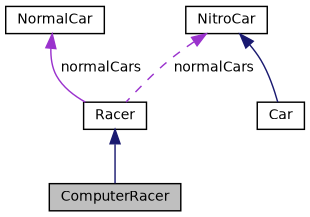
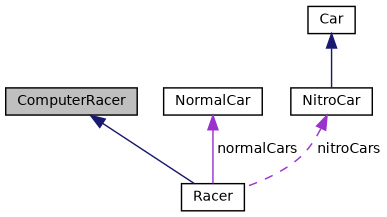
  digraph {
    node [color=black fillcolor=white fontname=Helvetica fontsize=10 shape=record style=filled]
    edge [color=midnightblue dir=back fontname=Helvetica fontsize=10 labelfontname=Helvetica labelfontsize=10 style=solid]
    n1 [fillcolor=grey75 fontcolor=black height=0.2 label=ComputerRacer width=0.4]
    n2 [height=0.2 label=Racer width=0.4]
    n3 [height=0.2 label=NormalCar width=0.4]
    n4 [height=0.2 label=Car width=0.4]
    n5 [height=0.2 label=NitroCar width=0.4]
-   n2 -> n1
+   n1 -> n2
    n3 -> n2 [color=darkorchid3 label=" normalCars"]
-   n5 -> n4
-   n5 -> n2 [color=darkorchid3 label=" normalCars" style=dashed]
+   n4 -> n5
+   n5 -> n2 [color=darkorchid3 label=" nitroCars" style=dashed]
  }
